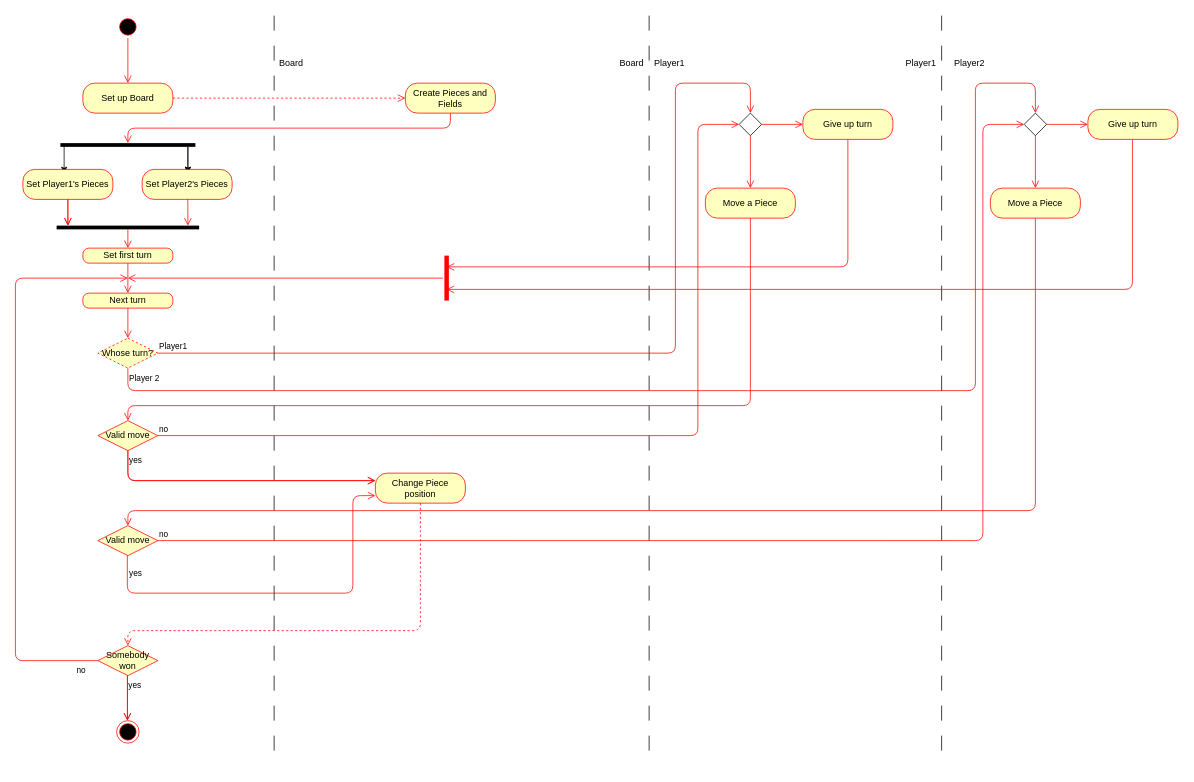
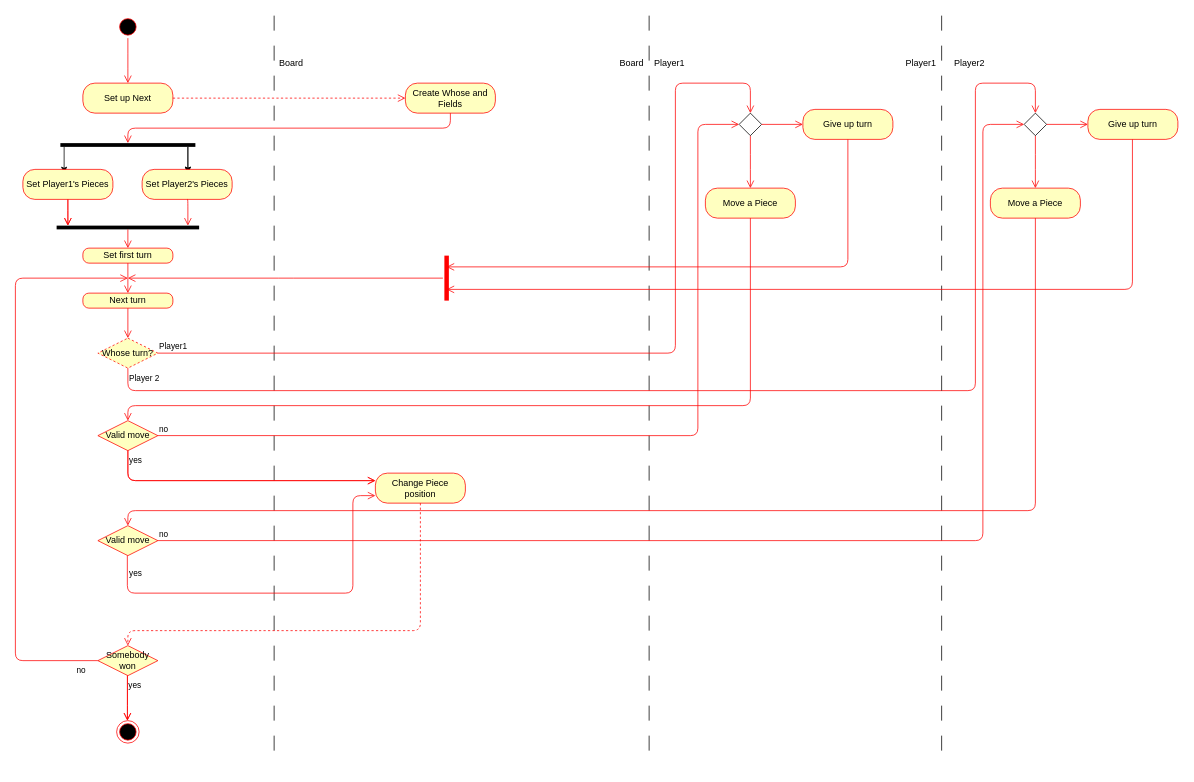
  <mxCell id="0" />
  <mxCell id="1" parent="0" />
  <mxCell id="2" value="" style="line;strokeWidth=1;direction=south;html=1;dashed=1;dashPattern=20 20;" parent="1" vertex="1"><mxGeometry x="360" y="20" width="10" height="1000" as="geometry" /></mxCell>
  <mxCell id="3" value="Board&#10;" style="text;align=left;" parent="1" vertex="1"><mxGeometry x="370" y="70" width="60" height="20" as="geometry" /></mxCell>
  <mxCell id="4" value="" style="line;strokeWidth=1;direction=south;html=1;dashed=1;dashPattern=20 20;" parent="1" vertex="1"><mxGeometry x="860" y="20" width="10" height="1000" as="geometry" /></mxCell>
  <mxCell id="5" value="Player1" style="text;align=left;" parent="1" vertex="1"><mxGeometry x="870" y="70" width="60" height="20" as="geometry" /></mxCell>
  <mxCell id="6" value="Board" style="text;align=right;" parent="1" vertex="1"><mxGeometry x="800" y="70" width="60" height="20" as="geometry" /></mxCell>
  <mxCell id="7" value="" style="html=1;points=[];perimeter=orthogonalPerimeter;fillColor=#000000;strokeColor=none;direction=south;" parent="1" vertex="1"><mxGeometry x="80" y="190" width="180" height="5" as="geometry" /></mxCell>
  <mxCell id="8" value="" style="endArrow=classic;html=1;entryX=0.5;entryY=0;entryDx=0;entryDy=0;" parent="1" source="7" edge="1"><mxGeometry width="50" height="50" relative="1" as="geometry"><mxPoint x="210" y="210" as="sourcePoint" /><mxPoint x="250" y="230" as="targetPoint" /></mxGeometry></mxCell>
  <mxCell id="9" value="" style="html=1;points=[];perimeter=orthogonalPerimeter;fillColor=#000000;strokeColor=none;direction=south;" parent="1" vertex="1"><mxGeometry x="75" y="300" width="190" height="5" as="geometry" /></mxCell>
  <mxCell id="10" value="" style="endArrow=classic;html=1;entryX=0.5;entryY=0;entryDx=0;entryDy=0;" parent="1" edge="1"><mxGeometry width="50" height="50" relative="1" as="geometry"><mxPoint x="250" y="195" as="sourcePoint" /><mxPoint x="250" y="230" as="targetPoint" /></mxGeometry></mxCell>
  <mxCell id="11" value="" style="endArrow=classic;html=1;entryX=0.5;entryY=0;entryDx=0;entryDy=0;" parent="1" source="7" edge="1"><mxGeometry width="50" height="50" relative="1" as="geometry"><mxPoint x="270" y="215" as="sourcePoint" /><mxPoint x="85" y="230" as="targetPoint" /></mxGeometry></mxCell>
  <mxCell id="12" value="&lt;div&gt;Whose turn?&lt;/div&gt;" style="rhombus;whiteSpace=wrap;html=1;fillColor=#ffffc0;strokeColor=#ff0000;dashed=1;" parent="1" vertex="1"><mxGeometry x="130" y="450" width="80" height="40" as="geometry" /></mxCell>
  <mxCell id="13" value="&lt;div&gt;Player1&lt;/div&gt;" style="edgeStyle=orthogonalEdgeStyle;html=1;align=left;verticalAlign=bottom;endArrow=open;endSize=8;strokeColor=#ff0000;entryX=0.5;entryY=0;entryDx=0;entryDy=0;exitX=1;exitY=0.5;exitDx=0;exitDy=0;" parent="1" source="12" target="26" edge="1"><mxGeometry x="-1" relative="1" as="geometry"><mxPoint x="1120" y="110" as="targetPoint" /><Array as="points"><mxPoint x="900" y="470" /><mxPoint x="900" y="110" /><mxPoint x="1000" y="110" /></Array></mxGeometry></mxCell>
  <mxCell id="14" value="Player 2" style="edgeStyle=orthogonalEdgeStyle;html=1;align=left;verticalAlign=top;endArrow=open;endSize=8;strokeColor=#ff0000;entryX=0.5;entryY=0;entryDx=0;entryDy=0;" parent="1" source="12" edge="1" target="45"><mxGeometry x="-1" relative="1" as="geometry"><mxPoint x="1440" y="140" as="targetPoint" /><Array as="points"><mxPoint x="170" y="520" /><mxPoint x="1300" y="520" /><mxPoint x="1300" y="110" /><mxPoint x="1380" y="110" /></Array></mxGeometry></mxCell>
- <mxCell id="15" value="Set up Board" style="rounded=1;whiteSpace=wrap;html=1;arcSize=40;fontColor=#000000;fillColor=#ffffc0;strokeColor=#ff0000;" parent="1" vertex="1"><mxGeometry x="110" y="110" width="120" height="40" as="geometry" /></mxCell>
+ <mxCell id="15" value="Set up Next" style="rounded=1;whiteSpace=wrap;html=1;arcSize=40;fontColor=#000000;fillColor=#ffffc0;strokeColor=#ff0000;" parent="1" vertex="1"><mxGeometry x="110" y="110" width="120" height="40" as="geometry" /></mxCell>
  <mxCell id="16" value="" style="edgeStyle=orthogonalEdgeStyle;html=1;verticalAlign=bottom;endArrow=open;endSize=8;strokeColor=#ff0000;dashed=1;" parent="1" source="15" target="17" edge="1"><mxGeometry relative="1" as="geometry"><mxPoint x="530" y="130" as="targetPoint" /></mxGeometry></mxCell>
- <mxCell id="17" value="&lt;div&gt;Create Pieces and Fields&lt;/div&gt;" style="rounded=1;whiteSpace=wrap;html=1;arcSize=40;fontColor=#000000;fillColor=#ffffc0;strokeColor=#ff0000;" parent="1" vertex="1"><mxGeometry x="540" y="110" width="120" height="40" as="geometry" /></mxCell>
+ <mxCell id="17" value="&lt;div&gt;Create Whose and Fields&lt;/div&gt;" style="rounded=1;whiteSpace=wrap;html=1;arcSize=40;fontColor=#000000;fillColor=#ffffc0;strokeColor=#ff0000;" parent="1" vertex="1"><mxGeometry x="540" y="110" width="120" height="40" as="geometry" /></mxCell>
  <mxCell id="18" value="" style="edgeStyle=orthogonalEdgeStyle;html=1;verticalAlign=bottom;endArrow=open;endSize=8;strokeColor=#ff0000;" parent="1" source="17" target="7" edge="1"><mxGeometry relative="1" as="geometry"><mxPoint x="860" y="430" as="targetPoint" /><Array as="points"><mxPoint x="600" y="170" /><mxPoint x="170" y="170" /></Array></mxGeometry></mxCell>
  <mxCell id="19" value="Set Player1's Pieces" style="rounded=1;whiteSpace=wrap;html=1;arcSize=40;fontColor=#000000;fillColor=#ffffc0;strokeColor=#ff0000;" parent="1" vertex="1"><mxGeometry x="30" y="225" width="120" height="40" as="geometry" /></mxCell>
  <mxCell id="20" value="" style="edgeStyle=orthogonalEdgeStyle;html=1;verticalAlign=bottom;endArrow=open;endSize=8;strokeColor=#ff0000;" parent="1" source="19" target="9" edge="1"><mxGeometry relative="1" as="geometry"><mxPoint x="500" y="390" as="targetPoint" /><Array as="points"><mxPoint x="90" y="290" /><mxPoint x="90" y="290" /></Array></mxGeometry></mxCell>
  <mxCell id="21" value="Set Player2's Pieces" style="rounded=1;whiteSpace=wrap;html=1;arcSize=40;fontColor=#000000;fillColor=#ffffc0;strokeColor=#ff0000;" parent="1" vertex="1"><mxGeometry x="189" y="225" width="120" height="40" as="geometry" /></mxCell>
  <mxCell id="22" value="" style="edgeStyle=orthogonalEdgeStyle;html=1;verticalAlign=bottom;endArrow=open;endSize=8;strokeColor=#ff0000;" parent="1" edge="1"><mxGeometry relative="1" as="geometry"><mxPoint x="90" y="300" as="targetPoint" /><mxPoint x="90" y="265" as="sourcePoint" /><Array as="points"><mxPoint x="90" y="290" /><mxPoint x="90" y="290" /></Array></mxGeometry></mxCell>
  <mxCell id="23" value="" style="edgeStyle=orthogonalEdgeStyle;html=1;verticalAlign=bottom;endArrow=open;endSize=8;strokeColor=#ff0000;exitX=0.5;exitY=1;exitDx=0;exitDy=0;" parent="1" source="21" edge="1"><mxGeometry relative="1" as="geometry"><mxPoint x="250" y="300" as="targetPoint" /><mxPoint x="90" y="265" as="sourcePoint" /><Array as="points"><mxPoint x="250" y="265" /></Array></mxGeometry></mxCell>
  <mxCell id="24" value="Give up turn" style="rounded=1;whiteSpace=wrap;html=1;arcSize=40;fontColor=#000000;fillColor=#ffffc0;strokeColor=#ff0000;" parent="1" vertex="1"><mxGeometry x="1070" y="145" width="120" height="40" as="geometry" /></mxCell>
  <mxCell id="25" value="" style="edgeStyle=orthogonalEdgeStyle;html=1;verticalAlign=bottom;endArrow=open;endSize=8;strokeColor=#ff0000;exitX=0.5;exitY=1;exitDx=0;exitDy=0;" parent="1" source="26" edge="1"><mxGeometry relative="1" as="geometry"><mxPoint x="1000" y="250" as="targetPoint" /></mxGeometry></mxCell>
  <mxCell id="26" value="" style="rhombus;" parent="1" vertex="1"><mxGeometry x="985" y="150" width="30" height="30" as="geometry" /></mxCell>
  <mxCell id="27" value="" style="ellipse;html=1;shape=startState;fillColor=#000000;strokeColor=#ff0000;" parent="1" vertex="1"><mxGeometry x="155" y="20" width="30" height="30" as="geometry" /></mxCell>
  <mxCell id="28" value="" style="edgeStyle=orthogonalEdgeStyle;html=1;verticalAlign=bottom;endArrow=open;endSize=8;strokeColor=#ff0000;" parent="1" source="27" edge="1"><mxGeometry relative="1" as="geometry"><mxPoint x="170" y="110" as="targetPoint" /></mxGeometry></mxCell>
  <mxCell id="29" value="Move a Piece" style="rounded=1;whiteSpace=wrap;html=1;arcSize=40;fontColor=#000000;fillColor=#ffffc0;strokeColor=#ff0000;" vertex="1" parent="1"><mxGeometry x="940" y="250" width="120" height="40" as="geometry" /></mxCell>
  <mxCell id="30" value="Valid move" style="rhombus;whiteSpace=wrap;html=1;fillColor=#ffffc0;strokeColor=#ff0000;" vertex="1" parent="1"><mxGeometry x="130" y="560" width="80" height="40" as="geometry" /></mxCell>
  <mxCell id="31" value="yes" style="edgeStyle=orthogonalEdgeStyle;html=1;align=left;verticalAlign=top;endArrow=open;endSize=8;strokeColor=#ff0000;" edge="1" source="30" parent="1"><mxGeometry x="-1" relative="1" as="geometry"><mxPoint x="500" y="640" as="targetPoint" /><Array as="points"><mxPoint x="170" y="640" /><mxPoint x="500" y="640" /></Array></mxGeometry></mxCell>
  <mxCell id="32" value="" style="edgeStyle=orthogonalEdgeStyle;html=1;verticalAlign=bottom;endArrow=open;endSize=8;strokeColor=#ff0000;exitX=1;exitY=0.5;exitDx=0;exitDy=0;entryX=0;entryY=0.5;entryDx=0;entryDy=0;" edge="1" parent="1" source="26" target="24"><mxGeometry relative="1" as="geometry"><mxPoint x="1060" y="165" as="targetPoint" /><mxPoint x="1140" y="220" as="sourcePoint" /><Array as="points" /></mxGeometry></mxCell>
  <mxCell id="33" value="&lt;div&gt;Set first turn&lt;/div&gt;" style="rounded=1;whiteSpace=wrap;html=1;arcSize=40;fontColor=#000000;fillColor=#ffffc0;strokeColor=#ff0000;" vertex="1" parent="1"><mxGeometry x="110" y="330" width="120" height="20" as="geometry" /></mxCell>
  <mxCell id="34" value="&lt;div&gt;Next turn&lt;/div&gt;" style="rounded=1;whiteSpace=wrap;html=1;arcSize=40;fontColor=#000000;fillColor=#ffffc0;strokeColor=#ff0000;" vertex="1" parent="1"><mxGeometry x="110" y="390" width="120" height="20" as="geometry" /></mxCell>
  <mxCell id="35" value="" style="edgeStyle=orthogonalEdgeStyle;html=1;verticalAlign=bottom;endArrow=open;endSize=8;strokeColor=#ff0000;entryX=0.5;entryY=0;entryDx=0;entryDy=0;" edge="1" parent="1"><mxGeometry relative="1" as="geometry"><mxPoint x="170" y="390" as="targetPoint" /><mxPoint x="170" y="350" as="sourcePoint" /></mxGeometry></mxCell>
  <mxCell id="36" value="" style="edgeStyle=orthogonalEdgeStyle;html=1;verticalAlign=bottom;endArrow=open;endSize=8;strokeColor=#ff0000;" edge="1" parent="1" source="34" target="12"><mxGeometry relative="1" as="geometry"><mxPoint x="230" y="440" as="targetPoint" /><mxPoint x="230" y="430" as="sourcePoint" /><Array as="points" /></mxGeometry></mxCell>
  <mxCell id="37" value="" style="edgeStyle=orthogonalEdgeStyle;html=1;verticalAlign=bottom;endArrow=open;endSize=8;strokeColor=#ff0000;" edge="1" parent="1" source="9" target="33"><mxGeometry relative="1" as="geometry"><mxPoint x="240" y="320" as="targetPoint" /><mxPoint x="249.97" y="350" as="sourcePoint" /><Array as="points" /></mxGeometry></mxCell>
  <mxCell id="38" value="Change Piece position" style="rounded=1;whiteSpace=wrap;html=1;arcSize=40;fontColor=#000000;fillColor=#ffffc0;strokeColor=#ff0000;" vertex="1" parent="1"><mxGeometry x="500" y="630" width="120" height="40" as="geometry" /></mxCell>
  <mxCell id="39" value="" style="edgeStyle=orthogonalEdgeStyle;html=1;verticalAlign=bottom;endArrow=open;endSize=8;strokeColor=#ff0000;entryX=0.5;entryY=0;entryDx=0;entryDy=0;dashed=1;" edge="1" source="38" parent="1" target="49"><mxGeometry relative="1" as="geometry"><mxPoint x="560" y="830" as="targetPoint" /><Array as="points"><mxPoint x="560" y="840" /><mxPoint x="170" y="840" /></Array></mxGeometry></mxCell>
  <mxCell id="40" value="" style="line;strokeWidth=1;direction=south;html=1;dashed=1;dashPattern=20 20;" vertex="1" parent="1"><mxGeometry x="1250" y="20" width="10" height="1000" as="geometry" /></mxCell>
  <mxCell id="41" value="Player1&#10;" style="text;align=right;" vertex="1" parent="1"><mxGeometry x="1190" y="70" width="60" height="20" as="geometry" /></mxCell>
  <mxCell id="42" value="Player2&#10;" style="text;align=left;" vertex="1" parent="1"><mxGeometry x="1270" y="70" width="60" height="20" as="geometry" /></mxCell>
  <mxCell id="43" value="Give up turn" style="rounded=1;whiteSpace=wrap;html=1;arcSize=40;fontColor=#000000;fillColor=#ffffc0;strokeColor=#ff0000;" vertex="1" parent="1"><mxGeometry x="1450" y="145" width="120" height="40" as="geometry" /></mxCell>
  <mxCell id="44" value="" style="edgeStyle=orthogonalEdgeStyle;html=1;verticalAlign=bottom;endArrow=open;endSize=8;strokeColor=#ff0000;exitX=0.5;exitY=1;exitDx=0;exitDy=0;" edge="1" parent="1" source="45"><mxGeometry relative="1" as="geometry"><mxPoint x="1380" y="250" as="targetPoint" /></mxGeometry></mxCell>
  <mxCell id="45" value="" style="rhombus;" vertex="1" parent="1"><mxGeometry x="1365" y="150" width="30" height="30" as="geometry" /></mxCell>
  <mxCell id="46" value="Move a Piece" style="rounded=1;whiteSpace=wrap;html=1;arcSize=40;fontColor=#000000;fillColor=#ffffc0;strokeColor=#ff0000;" vertex="1" parent="1"><mxGeometry x="1320" y="250" width="120" height="40" as="geometry" /></mxCell>
  <mxCell id="47" value="" style="edgeStyle=orthogonalEdgeStyle;html=1;verticalAlign=bottom;endArrow=open;endSize=8;strokeColor=#ff0000;exitX=1;exitY=0.5;exitDx=0;exitDy=0;entryX=0;entryY=0.5;entryDx=0;entryDy=0;" edge="1" parent="1" source="45" target="43"><mxGeometry relative="1" as="geometry"><mxPoint x="1440" y="165" as="targetPoint" /><mxPoint x="1520" y="220" as="sourcePoint" /><Array as="points" /></mxGeometry></mxCell>
  <mxCell id="48" value="Valid move" style="rhombus;whiteSpace=wrap;html=1;fillColor=#ffffc0;strokeColor=#ff0000;" vertex="1" parent="1"><mxGeometry x="130" y="700" width="80" height="40" as="geometry" /></mxCell>
  <mxCell id="49" value="&lt;div&gt;Somebody won&lt;/div&gt;" style="rhombus;whiteSpace=wrap;html=1;fillColor=#ffffc0;strokeColor=#ff0000;" vertex="1" parent="1"><mxGeometry x="130" y="860" width="80" height="40" as="geometry" /></mxCell>
  <mxCell id="50" value="" style="ellipse;html=1;shape=endState;fillColor=#000000;strokeColor=#ff0000;" vertex="1" parent="1"><mxGeometry x="155" y="960" width="30" height="30" as="geometry" /></mxCell>
  <mxCell id="51" value="" style="edgeStyle=orthogonalEdgeStyle;html=1;verticalAlign=bottom;endArrow=open;endSize=8;strokeColor=#ff0000;exitX=0.5;exitY=1;exitDx=0;exitDy=0;entryX=0.25;entryY=0.5;entryDx=0;entryDy=0;entryPerimeter=0;" edge="1" parent="1" target="56"><mxGeometry relative="1" as="geometry"><mxPoint x="720" y="358" as="targetPoint" /><mxPoint x="1130" y="185" as="sourcePoint" /><Array as="points"><mxPoint x="1130" y="355" /></Array></mxGeometry></mxCell>
  <mxCell id="52" value="" style="edgeStyle=orthogonalEdgeStyle;html=1;verticalAlign=bottom;endArrow=open;endSize=8;strokeColor=#ff0000;exitX=0.5;exitY=1;exitDx=0;exitDy=0;" edge="1" parent="1" source="56"><mxGeometry relative="1" as="geometry"><mxPoint x="170" y="370" as="targetPoint" /><mxPoint x="1509.41" y="185" as="sourcePoint" /><Array as="points" /></mxGeometry></mxCell>
  <mxCell id="53" value="yes" style="edgeStyle=orthogonalEdgeStyle;html=1;align=left;verticalAlign=top;endArrow=open;endSize=8;strokeColor=#ff0000;" edge="1" parent="1"><mxGeometry x="-1" relative="1" as="geometry"><mxPoint x="169.41" y="960" as="targetPoint" /><mxPoint x="169.41" y="900" as="sourcePoint" /><Array as="points"><mxPoint x="169.41" y="950" /></Array></mxGeometry></mxCell>
  <mxCell id="54" value="" style="edgeStyle=orthogonalEdgeStyle;html=1;verticalAlign=bottom;endArrow=open;endSize=8;strokeColor=#ff0000;exitX=0;exitY=0.5;exitDx=0;exitDy=0;" edge="1" parent="1" source="49"><mxGeometry relative="1" as="geometry"><mxPoint x="170" y="370" as="targetPoint" /><mxPoint x="70" y="880" as="sourcePoint" /><Array as="points"><mxPoint x="20" y="880" /><mxPoint x="20" y="370" /></Array></mxGeometry></mxCell>
  <mxCell id="55" value="&lt;div&gt;no&lt;/div&gt;" style="edgeStyle=orthogonalEdgeStyle;html=1;align=left;verticalAlign=top;endArrow=open;endSize=8;strokeColor=#ff0000;" edge="1" parent="1"><mxGeometry x="-1" y="-72" relative="1" as="geometry"><mxPoint x="169.41" y="960" as="targetPoint" /><mxPoint x="169.41" y="900" as="sourcePoint" /><Array as="points"><mxPoint x="169.41" y="950" /></Array><mxPoint x="3" y="-20" as="offset" /></mxGeometry></mxCell>
  <mxCell id="56" value="" style="shape=line;html=1;strokeWidth=6;strokeColor=#ff0000;direction=south;" vertex="1" parent="1"><mxGeometry x="590" y="340" width="10" height="60" as="geometry" /></mxCell>
  <mxCell id="57" value="" style="edgeStyle=orthogonalEdgeStyle;html=1;verticalAlign=bottom;endArrow=open;endSize=8;strokeColor=#ff0000;exitX=0.5;exitY=1;exitDx=0;exitDy=0;entryX=0.75;entryY=0.5;entryDx=0;entryDy=0;entryPerimeter=0;" edge="1" parent="1" target="56"><mxGeometry relative="1" as="geometry"><mxPoint x="650" y="370" as="targetPoint" /><mxPoint x="1509.41" y="185" as="sourcePoint" /><Array as="points"><mxPoint x="1509" y="385" /></Array></mxGeometry></mxCell>
  <mxCell id="58" value="" style="edgeStyle=orthogonalEdgeStyle;html=1;verticalAlign=bottom;endArrow=open;endSize=8;strokeColor=#ff0000;exitX=0.5;exitY=1;exitDx=0;exitDy=0;" edge="1" parent="1"><mxGeometry relative="1" as="geometry"><mxPoint x="500" y="660" as="targetPoint" /><mxPoint x="169.29" y="740" as="sourcePoint" /><Array as="points"><mxPoint x="169" y="790" /><mxPoint x="470" y="790" /><mxPoint x="470" y="660" /><mxPoint x="500" y="660" /></Array></mxGeometry></mxCell>
  <mxCell id="59" value="yes" style="edgeStyle=orthogonalEdgeStyle;html=1;align=left;verticalAlign=top;endArrow=open;endSize=8;strokeColor=#ff0000;" edge="1" parent="1"><mxGeometry x="-0.784" y="-110" relative="1" as="geometry"><mxPoint x="500" y="640" as="targetPoint" /><mxPoint x="170.034" y="599.983" as="sourcePoint" /><Array as="points"><mxPoint x="170" y="640" /><mxPoint x="500" y="640" /></Array><mxPoint as="offset" /></mxGeometry></mxCell>
  <mxCell id="60" value="no" style="edgeStyle=orthogonalEdgeStyle;html=1;align=left;verticalAlign=bottom;endArrow=open;endSize=8;strokeColor=#ff0000;entryX=0;entryY=0.5;entryDx=0;entryDy=0;" edge="1" parent="1"><mxGeometry x="-1" relative="1" as="geometry"><mxPoint x="985" y="165" as="targetPoint" /><mxPoint x="209.931" y="579.966" as="sourcePoint" /><Array as="points"><mxPoint x="930" y="580" /><mxPoint x="930" y="165" /></Array></mxGeometry></mxCell>
  <mxCell id="61" value="no" style="edgeStyle=orthogonalEdgeStyle;html=1;align=left;verticalAlign=bottom;endArrow=open;endSize=8;strokeColor=#ff0000;entryX=0;entryY=0.5;entryDx=0;entryDy=0;" edge="1" parent="1" target="45"><mxGeometry x="-1" relative="1" as="geometry"><mxPoint x="1340" y="170" as="targetPoint" /><mxPoint x="209.931" y="719.966" as="sourcePoint" /><Array as="points"><mxPoint x="1310" y="720" /><mxPoint x="1310" y="165" /></Array></mxGeometry></mxCell>
  <mxCell id="62" value="" style="edgeStyle=orthogonalEdgeStyle;html=1;verticalAlign=bottom;endArrow=open;endSize=8;strokeColor=#ff0000;entryX=0.5;entryY=0;entryDx=0;entryDy=0;" edge="1" parent="1"><mxGeometry relative="1" as="geometry"><mxPoint x="170" y="560" as="targetPoint" /><mxPoint x="1000" y="290" as="sourcePoint" /><Array as="points"><mxPoint x="1000" y="540" /><mxPoint x="170" y="540" /></Array></mxGeometry></mxCell>
  <mxCell id="63" value="" style="edgeStyle=orthogonalEdgeStyle;html=1;verticalAlign=bottom;endArrow=open;endSize=8;strokeColor=#ff0000;" edge="1" parent="1"><mxGeometry relative="1" as="geometry"><mxPoint x="170" y="700" as="targetPoint" /><mxPoint x="1380" y="290" as="sourcePoint" /><Array as="points"><mxPoint x="1380" y="680" /><mxPoint x="170" y="680" /><mxPoint x="170" y="700" /></Array></mxGeometry></mxCell>
